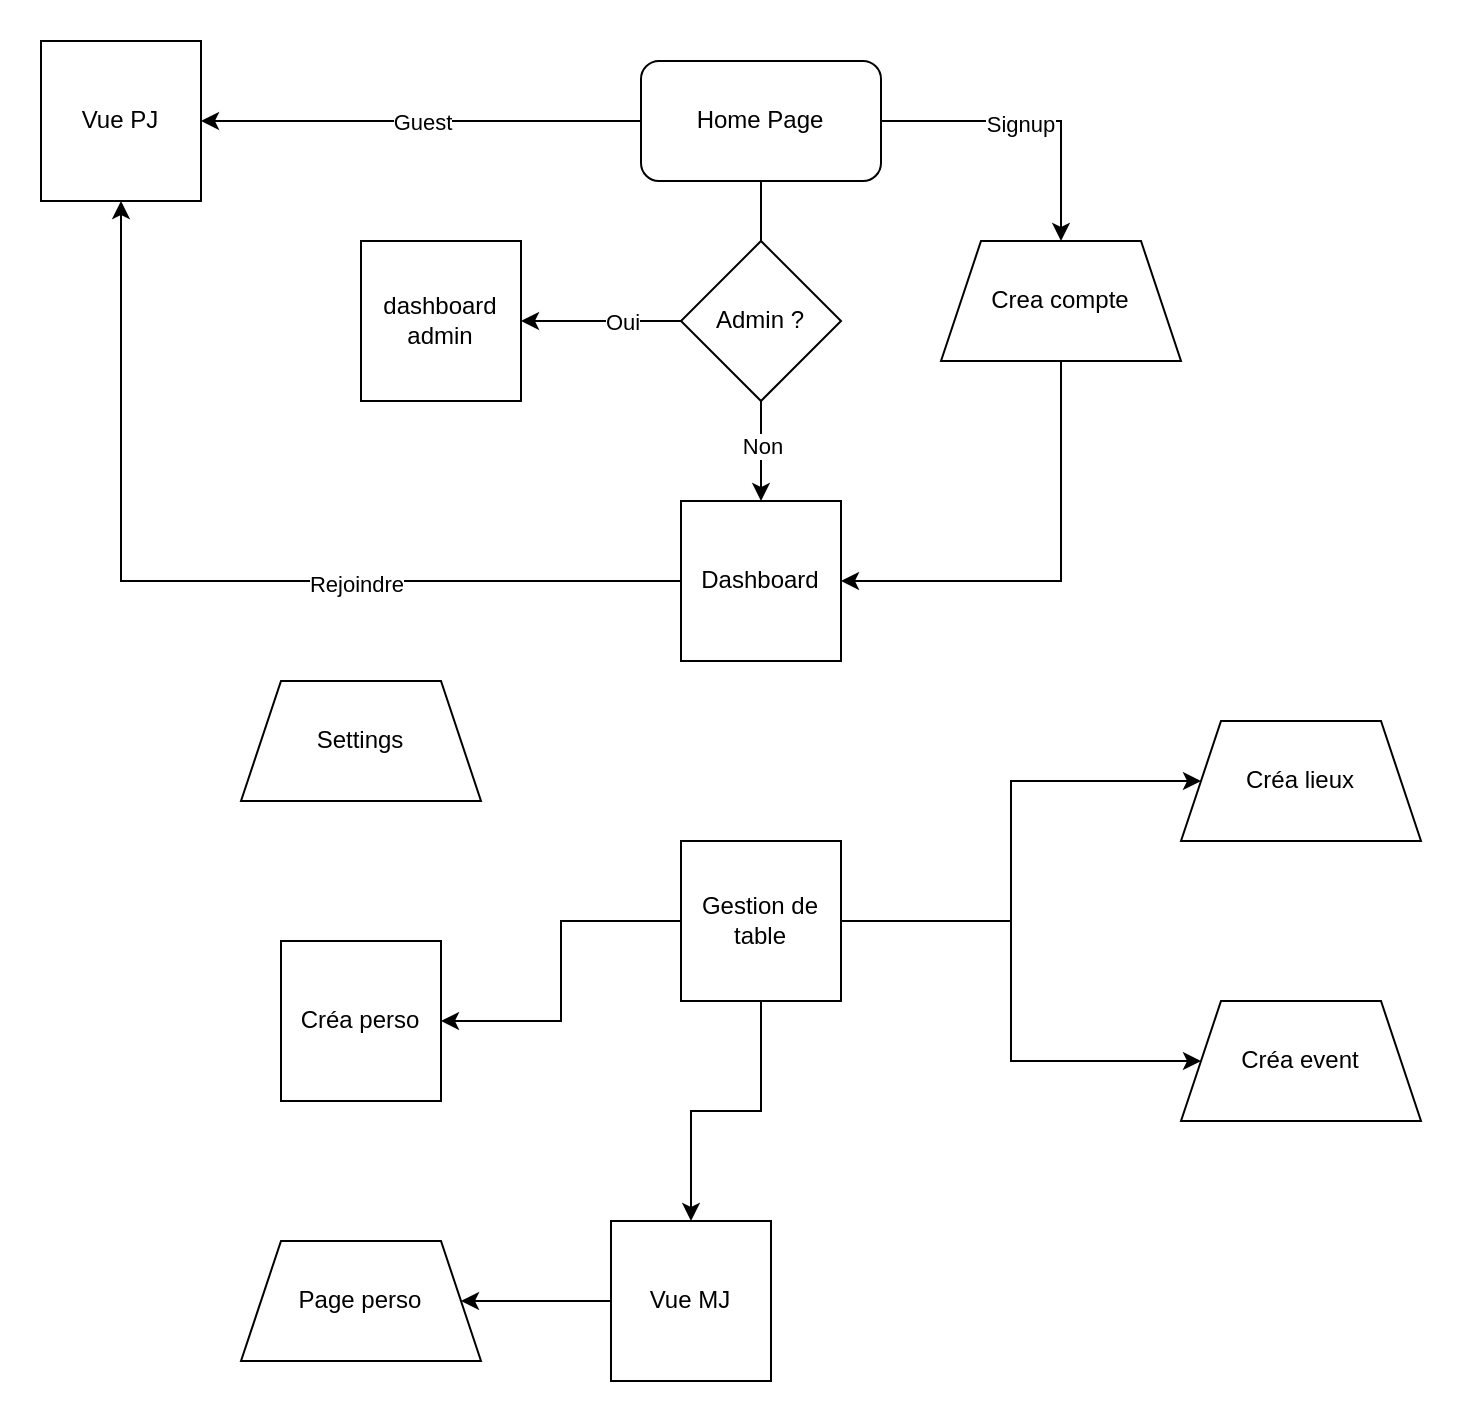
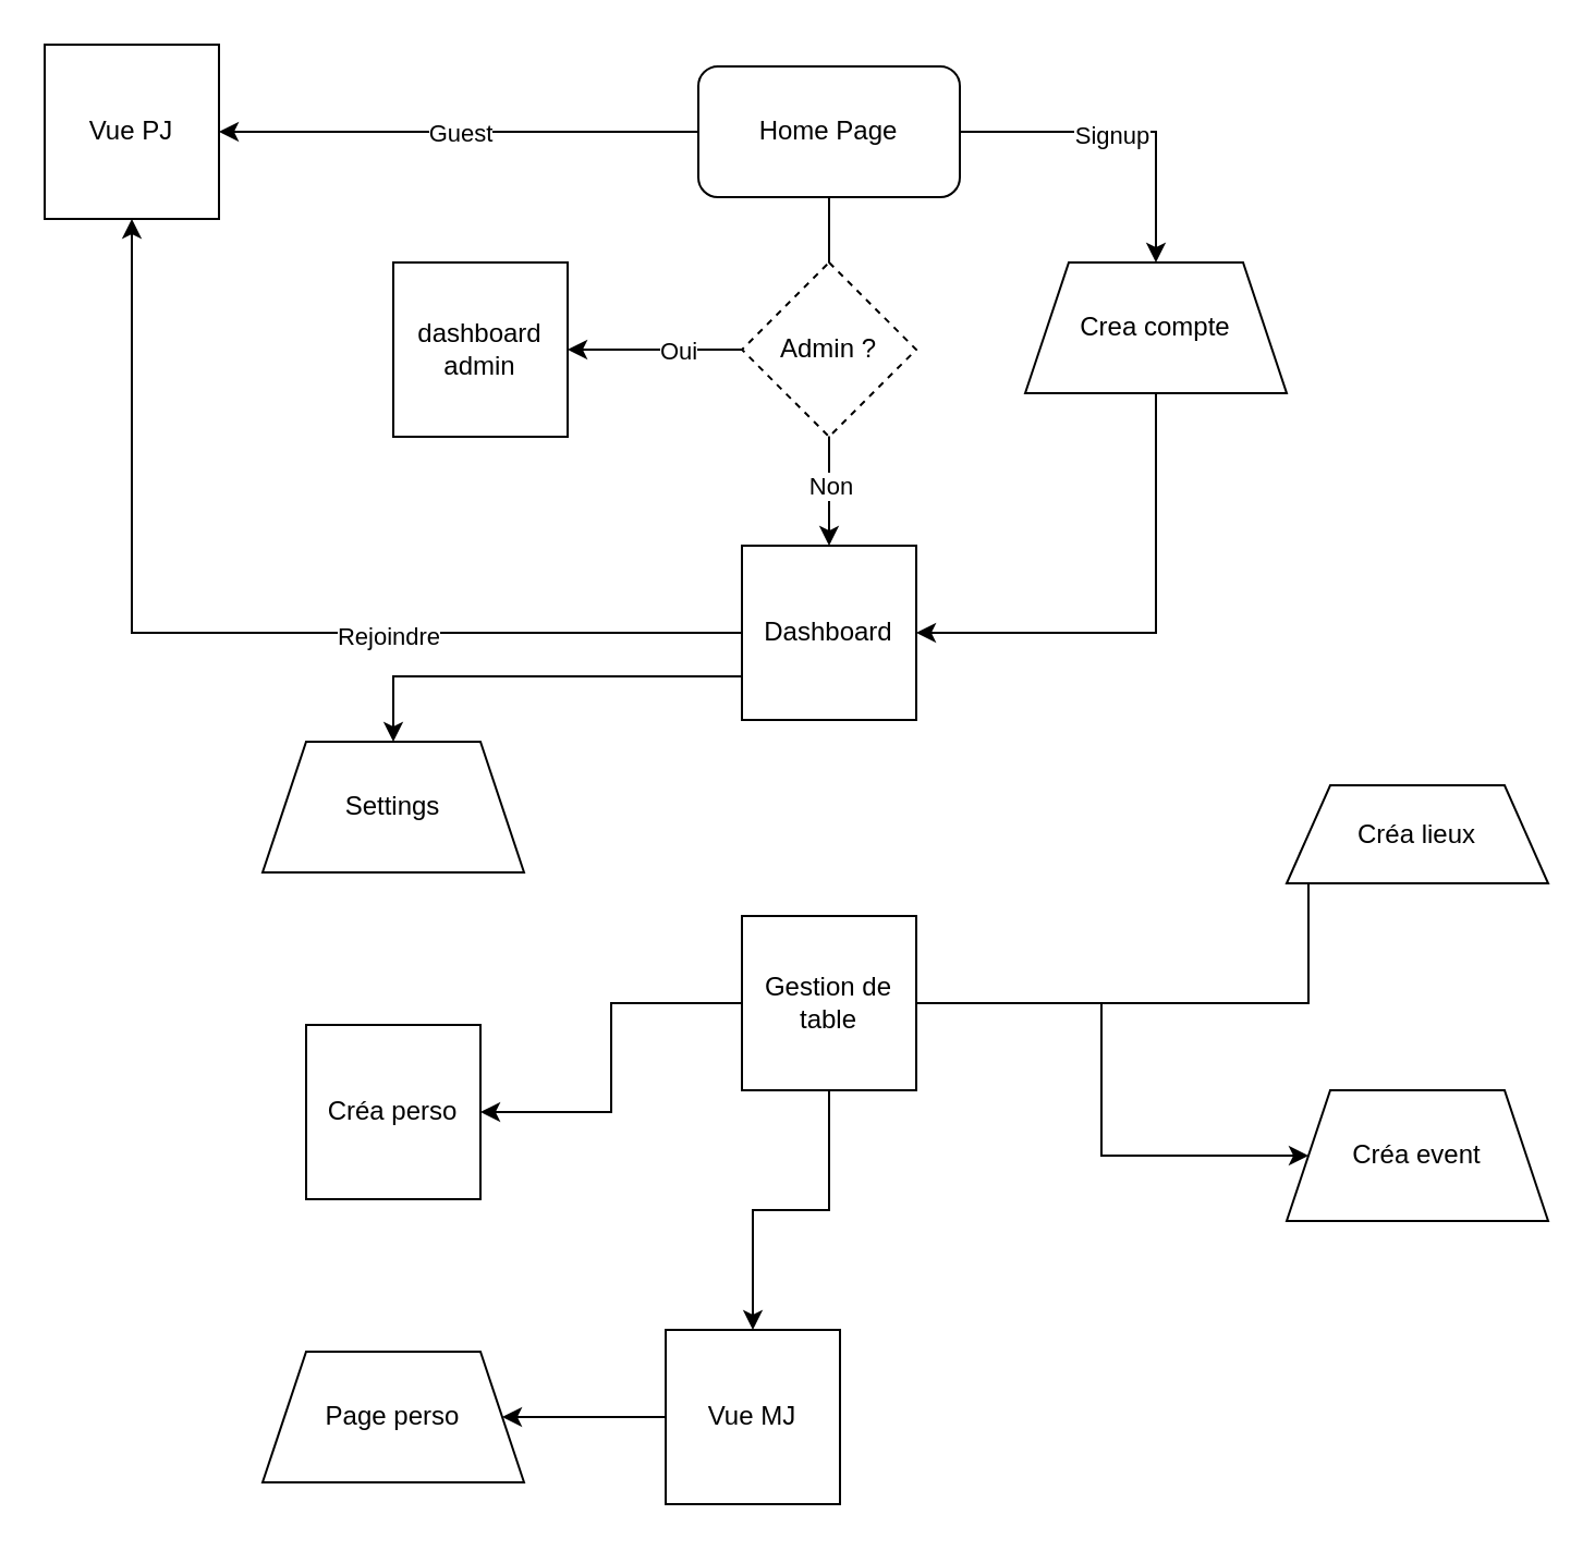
  <mxCell id="0" />
  <mxCell id="1" parent="0" />
  <mxCell id="2" style="edgeStyle=orthogonalEdgeStyle;rounded=0;orthogonalLoop=1;jettySize=auto;html=1;exitX=0;exitY=0.5;exitDx=0;exitDy=0;entryX=1;entryY=0.5;entryDx=0;entryDy=0;" edge="1" parent="1" source="9" target="10"><mxGeometry relative="1" as="geometry" /></mxCell>
  <mxCell id="3" value="Guest" style="edgeLabel;html=1;align=center;verticalAlign=middle;resizable=0;points=[];" vertex="1" connectable="0" parent="2"><mxGeometry x="0.209" y="-2" relative="1" as="geometry"><mxPoint x="23" y="2" as="offset" /></mxGeometry></mxCell>
  <mxCell id="4" style="edgeStyle=orthogonalEdgeStyle;rounded=0;orthogonalLoop=1;jettySize=auto;html=1;exitX=1;exitY=0.5;exitDx=0;exitDy=0;entryX=0.5;entryY=0;entryDx=0;entryDy=0;" edge="1" parent="1" source="9" target="16"><mxGeometry relative="1" as="geometry" /></mxCell>
  <mxCell id="5" value="Signup" style="edgeLabel;html=1;align=center;verticalAlign=middle;resizable=0;points=[];" vertex="1" connectable="0" parent="4"><mxGeometry x="-0.08" y="-1" relative="1" as="geometry"><mxPoint as="offset" /></mxGeometry></mxCell>
  <mxCell id="6" style="edgeStyle=orthogonalEdgeStyle;rounded=0;orthogonalLoop=1;jettySize=auto;html=1;exitX=0.5;exitY=1;exitDx=0;exitDy=0;entryX=0.5;entryY=0;entryDx=0;entryDy=0;" edge="1" parent="1" source="9" target="14"><mxGeometry relative="1" as="geometry" /></mxCell>
  <mxCell id="7" value="Login" style="edgeLabel;html=1;align=center;verticalAlign=middle;resizable=0;points=[];" vertex="1" connectable="0" parent="6"><mxGeometry x="-0.325" y="1" relative="1" as="geometry"><mxPoint as="offset" /></mxGeometry></mxCell>
  <mxCell id="8" value="Non" style="edgeLabel;html=1;align=center;verticalAlign=middle;resizable=0;points=[];" vertex="1" connectable="0" parent="6"><mxGeometry x="0.65" relative="1" as="geometry"><mxPoint as="offset" /></mxGeometry></mxCell>
  <mxCell id="9" value="Home Page" style="rounded=1;whiteSpace=wrap;html=1;" vertex="1" parent="1"><mxGeometry x="320" y="30" width="120" height="60" as="geometry" /></mxCell>
  <mxCell id="10" value="Vue PJ" style="whiteSpace=wrap;html=1;aspect=fixed;" vertex="1" parent="1"><mxGeometry x="20" y="20" width="80" height="80" as="geometry" /></mxCell>
  <mxCell id="11" style="edgeStyle=orthogonalEdgeStyle;rounded=0;orthogonalLoop=1;jettySize=auto;html=1;exitX=0;exitY=0.5;exitDx=0;exitDy=0;entryX=0.5;entryY=1;entryDx=0;entryDy=0;" edge="1" parent="1" source="14" target="10"><mxGeometry relative="1" as="geometry" /></mxCell>
  <mxCell id="12" value="Rejoindre" style="edgeLabel;html=1;align=center;verticalAlign=middle;resizable=0;points=[];" vertex="1" connectable="0" parent="11"><mxGeometry x="-0.306" y="1" relative="1" as="geometry"><mxPoint as="offset" /></mxGeometry></mxCell>
+ <mxCell id="13" style="edgeStyle=orthogonalEdgeStyle;rounded=0;orthogonalLoop=1;jettySize=auto;html=1;exitX=0;exitY=0.75;exitDx=0;exitDy=0;entryX=0.5;entryY=0;entryDx=0;entryDy=0;" edge="1" parent="1" source="14" target="21"><mxGeometry relative="1" as="geometry" /></mxCell>
  <mxCell id="14" value="Dashboard" style="whiteSpace=wrap;html=1;aspect=fixed;" vertex="1" parent="1"><mxGeometry x="340" y="250" width="80" height="80" as="geometry" /></mxCell>
  <mxCell id="15" style="edgeStyle=orthogonalEdgeStyle;rounded=0;orthogonalLoop=1;jettySize=auto;html=1;exitX=0.5;exitY=1;exitDx=0;exitDy=0;entryX=1;entryY=0.5;entryDx=0;entryDy=0;" edge="1" parent="1" source="16" target="14"><mxGeometry relative="1" as="geometry" /></mxCell>
  <mxCell id="16" value="Crea compte" style="shape=trapezoid;perimeter=trapezoidPerimeter;whiteSpace=wrap;html=1;fixedSize=1;" vertex="1" parent="1"><mxGeometry x="470" y="120" width="120" height="60" as="geometry" /></mxCell>
  <mxCell id="17" style="edgeStyle=orthogonalEdgeStyle;rounded=0;orthogonalLoop=1;jettySize=auto;html=1;exitX=0;exitY=0.5;exitDx=0;exitDy=0;entryX=1;entryY=0.5;entryDx=0;entryDy=0;" edge="1" parent="1" source="19" target="20"><mxGeometry relative="1" as="geometry"><Array as="points"><mxPoint x="300" y="160" /><mxPoint x="300" y="160" /></Array></mxGeometry></mxCell>
  <mxCell id="18" value="Oui" style="edgeLabel;html=1;align=center;verticalAlign=middle;resizable=0;points=[];" vertex="1" connectable="0" parent="17"><mxGeometry x="-0.25" relative="1" as="geometry"><mxPoint as="offset" /></mxGeometry></mxCell>
- <mxCell id="19" value="Admin ?" style="rhombus;whiteSpace=wrap;html=1;" vertex="1" parent="1"><mxGeometry x="340" y="120" width="80" height="80" as="geometry" /></mxCell>
+ <mxCell id="19" value="Admin ?" style="rhombus;whiteSpace=wrap;html=1;dashed=1;" vertex="1" parent="1"><mxGeometry x="340" y="120" width="80" height="80" as="geometry" /></mxCell>
  <mxCell id="20" value="dashboard admin" style="whiteSpace=wrap;html=1;aspect=fixed;" vertex="1" parent="1"><mxGeometry x="180" y="120" width="80" height="80" as="geometry" /></mxCell>
  <mxCell id="21" value="Settings" style="shape=trapezoid;perimeter=trapezoidPerimeter;whiteSpace=wrap;html=1;fixedSize=1;" vertex="1" parent="1"><mxGeometry x="120" y="340" width="120" height="60" as="geometry" /></mxCell>
  <mxCell id="22" style="edgeStyle=orthogonalEdgeStyle;rounded=0;orthogonalLoop=1;jettySize=auto;html=1;exitX=0.5;exitY=1;exitDx=0;exitDy=0;entryX=0.5;entryY=0;entryDx=0;entryDy=0;" edge="1" parent="1" source="26" target="31"><mxGeometry relative="1" as="geometry" /></mxCell>
  <mxCell id="23" style="edgeStyle=orthogonalEdgeStyle;rounded=0;orthogonalLoop=1;jettySize=auto;html=1;exitX=0;exitY=0.5;exitDx=0;exitDy=0;entryX=1;entryY=0.5;entryDx=0;entryDy=0;" edge="1" parent="1" source="26" target="29"><mxGeometry relative="1" as="geometry" /></mxCell>
  <mxCell id="24" style="edgeStyle=orthogonalEdgeStyle;rounded=0;orthogonalLoop=1;jettySize=auto;html=1;exitX=1;exitY=0.5;exitDx=0;exitDy=0;entryX=0;entryY=0.5;entryDx=0;entryDy=0;" edge="1" parent="1" source="26" target="27"><mxGeometry relative="1" as="geometry" /></mxCell>
  <mxCell id="25" style="edgeStyle=orthogonalEdgeStyle;rounded=0;orthogonalLoop=1;jettySize=auto;html=1;exitX=1;exitY=0.5;exitDx=0;exitDy=0;" edge="1" parent="1" source="26" target="28"><mxGeometry relative="1" as="geometry" /></mxCell>
  <mxCell id="26" value="Gestion de table" style="whiteSpace=wrap;html=1;aspect=fixed;" vertex="1" parent="1"><mxGeometry x="340" y="420" width="80" height="80" as="geometry" /></mxCell>
- <mxCell id="27" value="Créa lieux" style="shape=trapezoid;perimeter=trapezoidPerimeter;whiteSpace=wrap;html=1;fixedSize=1;" vertex="1" parent="1"><mxGeometry x="590" y="360" width="120" height="60" as="geometry" /></mxCell>
+ <mxCell id="27" value="Créa lieux" style="shape=trapezoid;perimeter=trapezoidPerimeter;whiteSpace=wrap;html=1;fixedSize=1;" vertex="1" parent="1"><mxGeometry x="590" y="360" width="120" height="45" as="geometry" /></mxCell>
  <mxCell id="28" value="Créa event" style="shape=trapezoid;perimeter=trapezoidPerimeter;whiteSpace=wrap;html=1;fixedSize=1;" vertex="1" parent="1"><mxGeometry x="590" y="500" width="120" height="60" as="geometry" /></mxCell>
  <mxCell id="29" value="Créa perso" style="whiteSpace=wrap;html=1;aspect=fixed;" vertex="1" parent="1"><mxGeometry x="140" y="470" width="80" height="80" as="geometry" /></mxCell>
  <mxCell id="30" style="edgeStyle=orthogonalEdgeStyle;rounded=0;orthogonalLoop=1;jettySize=auto;html=1;exitX=0;exitY=0.5;exitDx=0;exitDy=0;entryX=1;entryY=0.5;entryDx=0;entryDy=0;" edge="1" parent="1" source="31" target="32"><mxGeometry relative="1" as="geometry" /></mxCell>
  <mxCell id="31" value="Vue MJ" style="whiteSpace=wrap;html=1;aspect=fixed;" vertex="1" parent="1"><mxGeometry x="305" y="610" width="80" height="80" as="geometry" /></mxCell>
  <mxCell id="32" value="Page perso" style="shape=trapezoid;perimeter=trapezoidPerimeter;whiteSpace=wrap;html=1;fixedSize=1;" vertex="1" parent="1"><mxGeometry x="120" y="620" width="120" height="60" as="geometry" /></mxCell>
